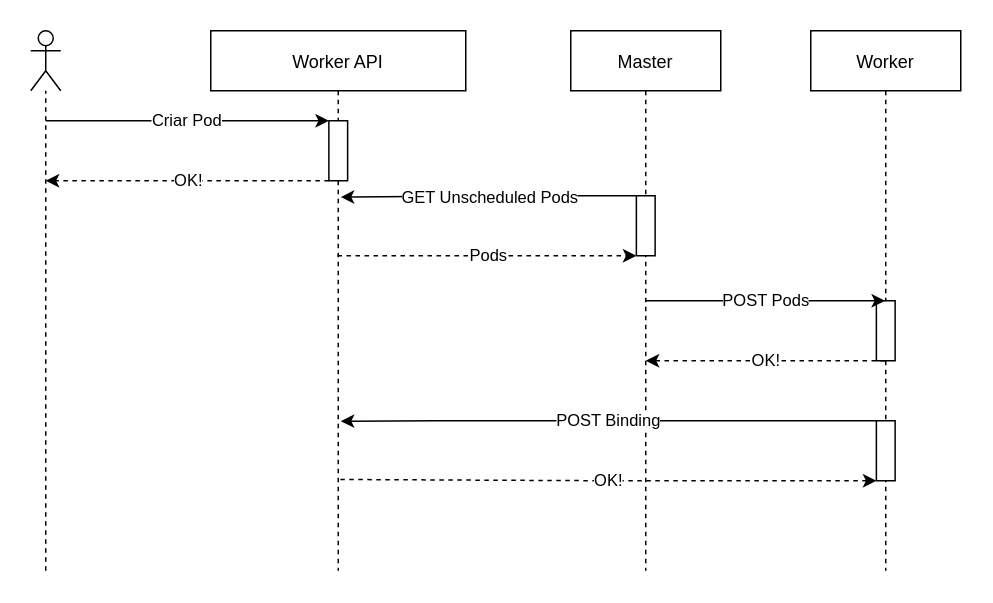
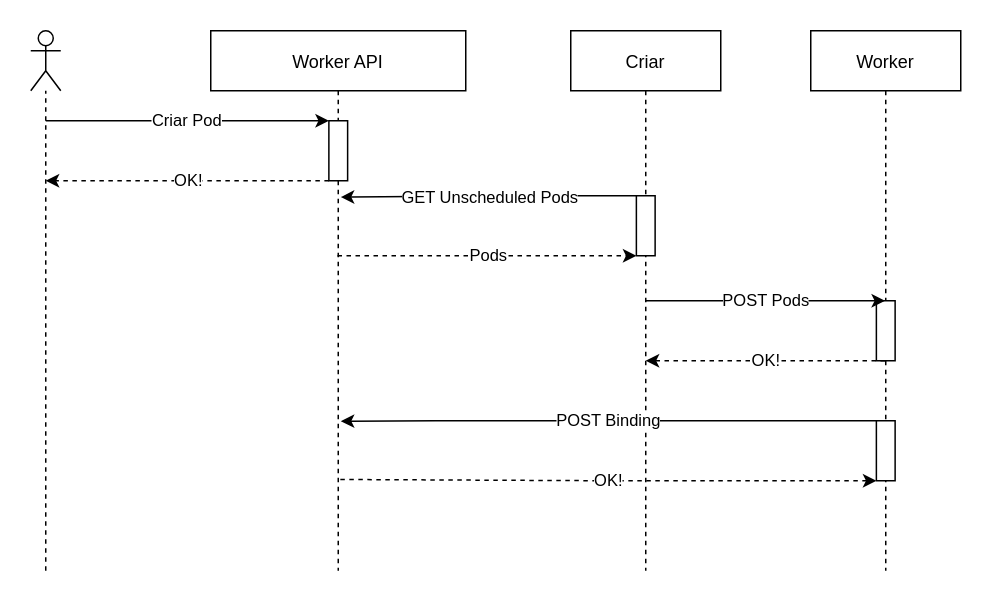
  <mxCell id="0" />
  <mxCell id="1" parent="0" />
- <mxCell id="2" value="Master" style="shape=umlLifeline;perimeter=lifelinePerimeter;container=1;collapsible=0;recursiveResize=0;rounded=0;shadow=0;strokeWidth=1;" parent="1" vertex="1"><mxGeometry x="380" y="20" width="100" height="360" as="geometry" /></mxCell>
+ <mxCell id="2" value="Criar" style="shape=umlLifeline;perimeter=lifelinePerimeter;container=1;collapsible=0;recursiveResize=0;rounded=0;shadow=0;strokeWidth=1;" parent="1" vertex="1"><mxGeometry x="380" y="20" width="100" height="360" as="geometry" /></mxCell>
  <mxCell id="3" value="" style="rounded=0;whiteSpace=wrap;html=1;" parent="2" vertex="1"><mxGeometry x="43.75" y="110" width="12.5" height="40" as="geometry" /></mxCell>
  <mxCell id="4" value="Pods" style="edgeStyle=elbowEdgeStyle;rounded=0;orthogonalLoop=1;jettySize=auto;html=1;entryX=0;entryY=1;entryDx=0;entryDy=0;dashed=1;" parent="1" source="5" target="3" edge="1"><mxGeometry relative="1" as="geometry"><Array as="points"><mxPoint x="280" y="170" /></Array></mxGeometry></mxCell>
  <mxCell id="5" value="Worker API" style="shape=umlLifeline;perimeter=lifelinePerimeter;container=1;collapsible=0;recursiveResize=0;rounded=0;shadow=0;strokeWidth=1;" parent="1" vertex="1"><mxGeometry x="140" y="20" width="170" height="360" as="geometry" /></mxCell>
  <mxCell id="6" value="Criar Pod" style="endArrow=classic;html=1;rounded=0;entryX=0;entryY=0;entryDx=0;entryDy=0;" parent="5" target="7" edge="1"><mxGeometry width="50" height="50" relative="1" as="geometry"><mxPoint x="-110" y="60" as="sourcePoint" /><mxPoint x="50" y="70" as="targetPoint" /></mxGeometry></mxCell>
  <mxCell id="7" value="" style="rounded=0;whiteSpace=wrap;html=1;" parent="5" vertex="1"><mxGeometry x="78.75" y="60" width="12.5" height="40" as="geometry" /></mxCell>
  <mxCell id="8" value="" style="shape=umlActor;verticalLabelPosition=bottom;verticalAlign=top;html=1;outlineConnect=0;" parent="1" vertex="1"><mxGeometry x="20" y="20" width="20" height="40" as="geometry" /></mxCell>
  <mxCell id="9" value="" style="endArrow=none;dashed=1;html=1;rounded=0;" parent="1" target="8" edge="1"><mxGeometry width="50" height="50" relative="1" as="geometry"><mxPoint x="30" y="380" as="sourcePoint" /><mxPoint x="310" y="150" as="targetPoint" /></mxGeometry></mxCell>
  <mxCell id="10" value="OK!" style="rounded=0;orthogonalLoop=1;jettySize=auto;html=1;exitX=0;exitY=1;exitDx=0;exitDy=0;edgeStyle=elbowEdgeStyle;dashed=1;" parent="1" source="7" edge="1"><mxGeometry relative="1" as="geometry"><mxPoint x="30" y="120" as="targetPoint" /></mxGeometry></mxCell>
  <mxCell id="11" value="GET Unscheduled Pods" style="edgeStyle=elbowEdgeStyle;rounded=0;orthogonalLoop=1;jettySize=auto;html=1;exitX=0;exitY=0;exitDx=0;exitDy=0;entryX=0.51;entryY=0.308;entryDx=0;entryDy=0;entryPerimeter=0;" parent="1" source="3" target="5" edge="1"><mxGeometry relative="1" as="geometry"><Array as="points"><mxPoint x="350" y="130" /></Array></mxGeometry></mxCell>
  <mxCell id="12" value="OK!" style="edgeStyle=orthogonalEdgeStyle;rounded=0;orthogonalLoop=1;jettySize=auto;html=1;dashed=1;" edge="1" parent="1" source="13"><mxGeometry relative="1" as="geometry"><mxPoint x="430" y="240" as="targetPoint" /><Array as="points"><mxPoint x="430" y="240" /></Array></mxGeometry></mxCell>
  <mxCell id="13" value="Worker" style="shape=umlLifeline;perimeter=lifelinePerimeter;container=1;collapsible=0;recursiveResize=0;rounded=0;shadow=0;strokeWidth=1;" parent="1" vertex="1"><mxGeometry x="540" y="20" width="100" height="360" as="geometry" /></mxCell>
  <mxCell id="14" value="" style="rounded=0;whiteSpace=wrap;html=1;" parent="13" vertex="1"><mxGeometry x="43.75" y="260" width="12.5" height="40" as="geometry" /></mxCell>
  <mxCell id="15" value="" style="rounded=0;whiteSpace=wrap;html=1;" vertex="1" parent="13"><mxGeometry x="43.75" y="180" width="12.5" height="40" as="geometry" /></mxCell>
  <mxCell id="16" value="POST Binding" style="edgeStyle=elbowEdgeStyle;rounded=0;orthogonalLoop=1;jettySize=auto;html=1;exitX=0;exitY=0;exitDx=0;exitDy=0;startArrow=none;startFill=0;endArrow=classic;endFill=1;entryX=0.51;entryY=0.723;entryDx=0;entryDy=0;entryPerimeter=0;" parent="1" source="14" target="5" edge="1"><mxGeometry relative="1" as="geometry"><mxPoint x="225" y="290" as="targetPoint" /><Array as="points"><mxPoint x="290" y="230" /></Array></mxGeometry></mxCell>
  <mxCell id="17" value="OK!" style="edgeStyle=elbowEdgeStyle;rounded=0;orthogonalLoop=1;jettySize=auto;html=1;exitX=0;exitY=1;exitDx=0;exitDy=0;entryX=0.505;entryY=0.831;entryDx=0;entryDy=0;entryPerimeter=0;startArrow=classic;startFill=1;endArrow=none;endFill=0;dashed=1;" parent="1" source="14" target="5" edge="1"><mxGeometry relative="1" as="geometry" /></mxCell>
  <mxCell id="18" value="POST Pods" style="edgeStyle=orthogonalEdgeStyle;rounded=0;orthogonalLoop=1;jettySize=auto;html=1;" edge="1" parent="1" source="2" target="13"><mxGeometry relative="1" as="geometry" /></mxCell>
